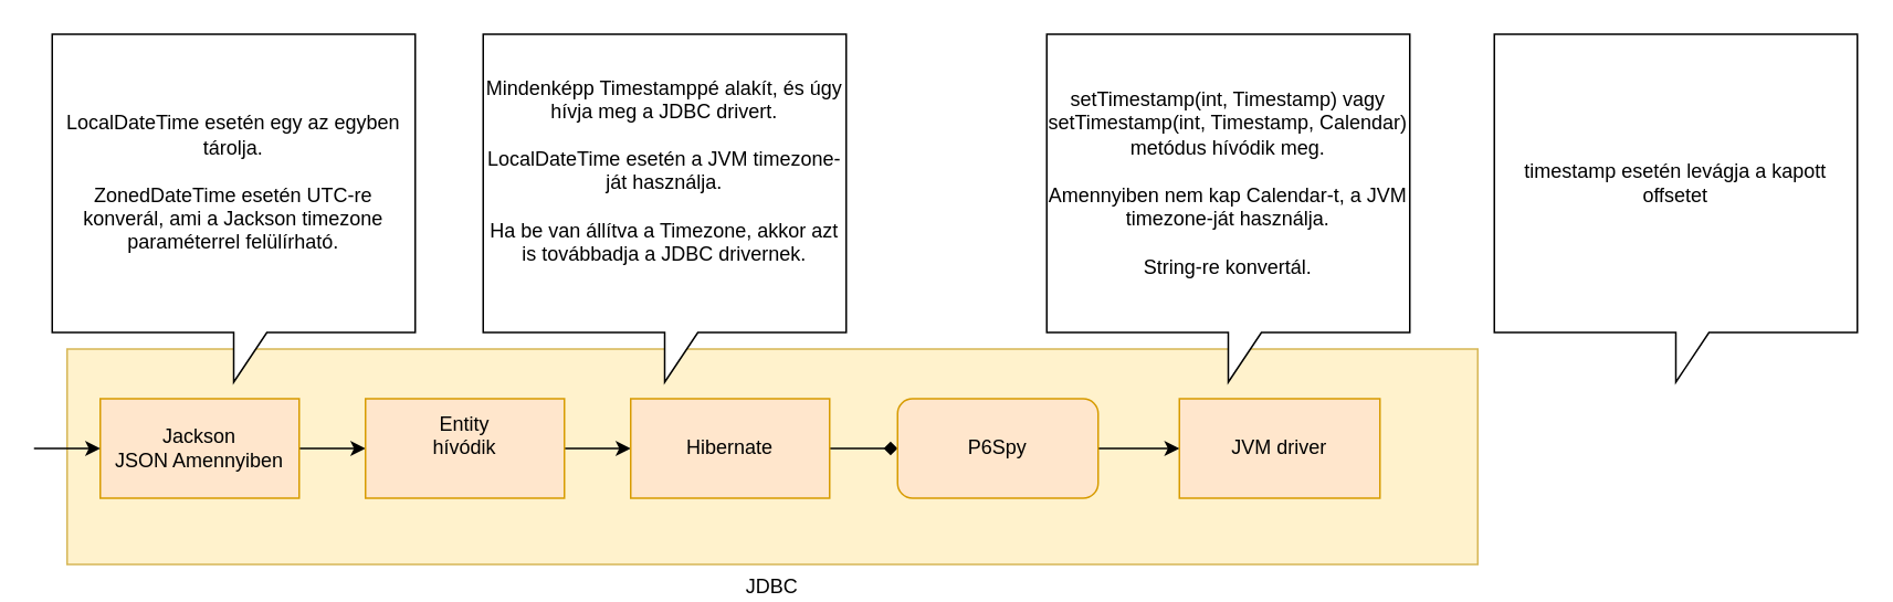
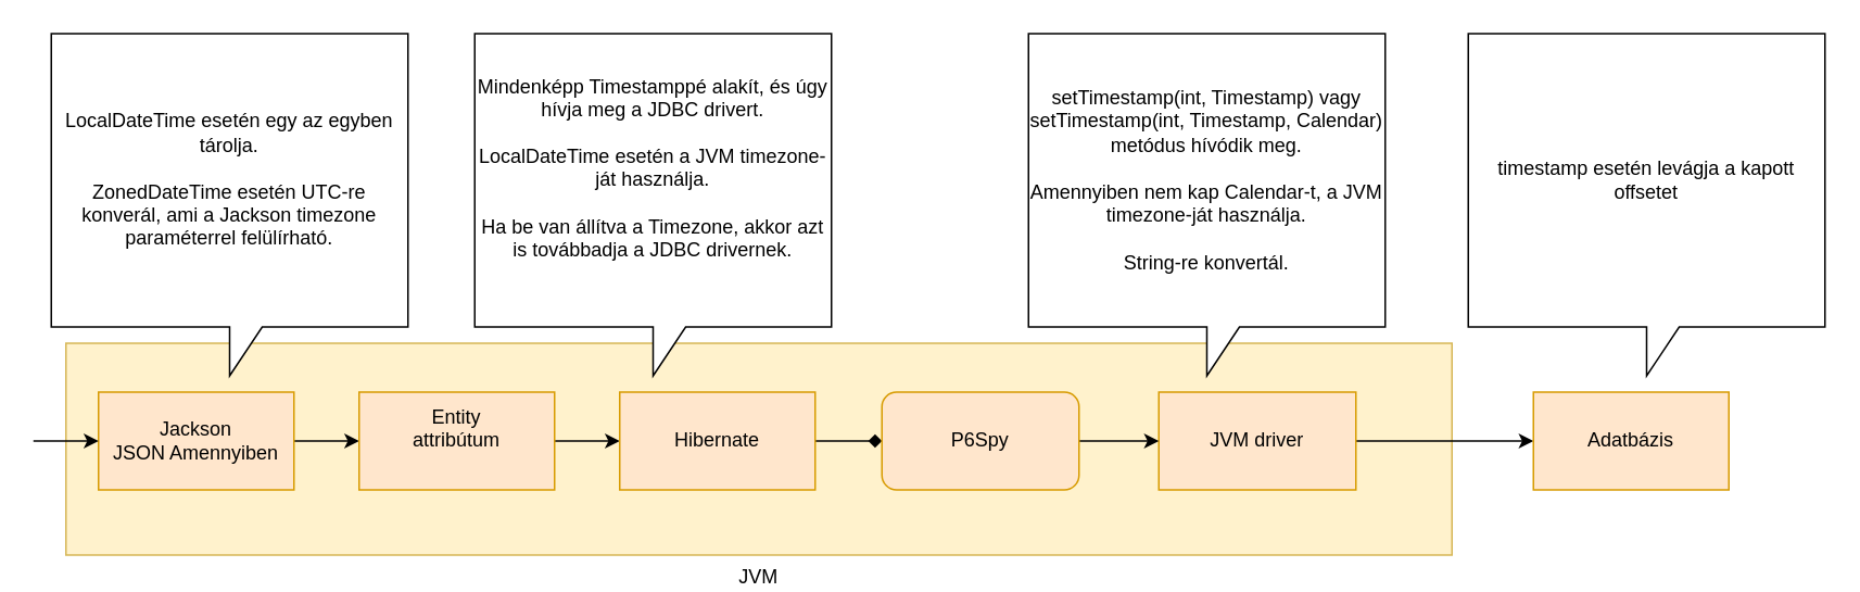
  <mxCell id="0" />
  <mxCell id="1" parent="0" />
- <mxCell id="2" value="JDBC" style="rounded=0;whiteSpace=wrap;html=1;labelPosition=center;verticalLabelPosition=bottom;align=center;verticalAlign=top;fillColor=#fff2cc;strokeColor=#d6b656;" parent="1" vertex="1"><mxGeometry x="40" y="210" width="851" height="130" as="geometry" /></mxCell>
+ <mxCell id="2" value="JVM" style="rounded=0;whiteSpace=wrap;html=1;labelPosition=center;verticalLabelPosition=bottom;align=center;verticalAlign=top;fillColor=#fff2cc;strokeColor=#d6b656;" parent="1" vertex="1"><mxGeometry x="40" y="210" width="851" height="130" as="geometry" /></mxCell>
  <mxCell id="3" style="edgeStyle=orthogonalEdgeStyle;rounded=0;orthogonalLoop=1;jettySize=auto;html=1;exitX=1;exitY=0.5;exitDx=0;exitDy=0;entryX=0;entryY=0.5;entryDx=0;entryDy=0;" parent="1" source="4" target="6" edge="1"><mxGeometry relative="1" as="geometry" /></mxCell>
  <mxCell id="4" value="&lt;div&gt;Jackson&lt;/div&gt;&lt;div&gt;JSON Amennyiben&lt;br&gt;&lt;/div&gt;" style="rounded=0;whiteSpace=wrap;html=1;fillColor=#ffe6cc;strokeColor=#d79b00;" parent="1" vertex="1"><mxGeometry x="60" y="240" width="120" height="60" as="geometry" /></mxCell>
  <mxCell id="5" style="edgeStyle=orthogonalEdgeStyle;rounded=0;orthogonalLoop=1;jettySize=auto;html=1;exitX=1;exitY=0.5;exitDx=0;exitDy=0;" parent="1" source="6" target="8" edge="1"><mxGeometry relative="1" as="geometry" /></mxCell>
- <mxCell id="6" value="&lt;div&gt;Entity&lt;/div&gt;&lt;div&gt;hívódik&lt;br&gt;&lt;/div&gt;&lt;div&gt;&lt;br&gt;&lt;/div&gt;" style="rounded=0;whiteSpace=wrap;html=1;fillColor=#ffe6cc;strokeColor=#d79b00;" parent="1" vertex="1"><mxGeometry x="220" y="240" width="120" height="60" as="geometry" /></mxCell>
+ <mxCell id="6" value="&lt;div&gt;Entity&lt;/div&gt;&lt;div&gt;attribútum&lt;br&gt;&lt;/div&gt;&lt;div&gt;&lt;br&gt;&lt;/div&gt;" style="rounded=0;whiteSpace=wrap;html=1;fillColor=#ffe6cc;strokeColor=#d79b00;" parent="1" vertex="1"><mxGeometry x="220" y="240" width="120" height="60" as="geometry" /></mxCell>
  <mxCell id="7" style="edgeStyle=orthogonalEdgeStyle;rounded=0;orthogonalLoop=1;jettySize=auto;html=1;exitX=1;exitY=0.5;exitDx=0;exitDy=0;endArrow=diamond;" edge="1" parent="1" source="8" target="17"><mxGeometry relative="1" as="geometry" /></mxCell>
  <mxCell id="8" value="&lt;div&gt;Hibernate&lt;/div&gt;" style="rounded=0;whiteSpace=wrap;html=1;fillColor=#ffe6cc;strokeColor=#d79b00;" parent="1" vertex="1"><mxGeometry x="380" y="240" width="120" height="60" as="geometry" /></mxCell>
+ <mxCell id="9" style="edgeStyle=orthogonalEdgeStyle;rounded=0;orthogonalLoop=1;jettySize=auto;html=1;exitX=1;exitY=0.5;exitDx=0;exitDy=0;" parent="1" source="10" target="11" edge="1"><mxGeometry relative="1" as="geometry" /></mxCell>
  <mxCell id="10" value="&lt;div&gt;JVM driver&lt;/div&gt;" style="rounded=0;whiteSpace=wrap;html=1;fillColor=#ffe6cc;strokeColor=#d79b00;" parent="1" vertex="1"><mxGeometry x="711" y="240" width="121" height="60" as="geometry" /></mxCell>
+ <mxCell id="11" value="Adatbázis" style="rounded=0;whiteSpace=wrap;html=1;fillColor=#ffe6cc;strokeColor=#d79b00;" parent="1" vertex="1"><mxGeometry x="941" y="240" width="120" height="60" as="geometry" /></mxCell>
  <mxCell id="12" value="" style="endArrow=classic;html=1;entryX=0;entryY=0.5;entryDx=0;entryDy=0;" parent="1" target="4" edge="1"><mxGeometry width="50" height="50" relative="1" as="geometry"><mxPoint x="20" y="270" as="sourcePoint" /><mxPoint x="460" y="580" as="targetPoint" /></mxGeometry></mxCell>
  <mxCell id="13" value="&lt;div&gt;Mindenképp Timestamppé alakít, és úgy hívja meg a JDBC drivert. &lt;br&gt;&lt;/div&gt;&lt;div&gt;&lt;br&gt;&lt;/div&gt;&lt;div&gt;LocalDateTime esetén a JVM timezone-ját használja.&lt;br&gt;&lt;/div&gt;&lt;div&gt;&lt;br&gt;&lt;/div&gt;&lt;div&gt;Ha be van állítva a Timezone, akkor azt is továbbadja a JDBC drivernek.&lt;br&gt;&lt;/div&gt;&lt;div&gt;&lt;br&gt;&lt;/div&gt;" style="shape=callout;whiteSpace=wrap;html=1;perimeter=calloutPerimeter;rotation=0;" vertex="1" parent="1"><mxGeometry x="291" y="20" width="219" height="210" as="geometry" /></mxCell>
  <mxCell id="14" value="&lt;div&gt;setTimestamp(int, Timestamp) vagy setTimestamp(int, Timestamp, Calendar) metódus hívódik meg.&lt;/div&gt;&lt;div&gt;&lt;br&gt;&lt;/div&gt;&lt;div&gt;Amennyiben nem kap Calendar-t, a JVM timezone-ját használja.&lt;/div&gt;&lt;div&gt;&lt;br&gt;&lt;/div&gt;&lt;div&gt;String-re konvertál.&lt;br&gt;&lt;/div&gt;" style="shape=callout;whiteSpace=wrap;html=1;perimeter=calloutPerimeter;rotation=0;" vertex="1" parent="1"><mxGeometry x="631" y="20" width="219" height="210" as="geometry" /></mxCell>
  <mxCell id="15" value="&lt;div&gt;LocalDateTime esetén egy az egyben tárolja.&lt;/div&gt;&lt;div&gt;&lt;br&gt;&lt;/div&gt;&lt;div&gt;ZonedDateTime esetén UTC-re konverál, ami a Jackson timezone paraméterrel felülírható.&lt;br&gt;&lt;/div&gt;" style="shape=callout;whiteSpace=wrap;html=1;perimeter=calloutPerimeter;rotation=0;" vertex="1" parent="1"><mxGeometry x="31" y="20" width="219" height="210" as="geometry" /></mxCell>
  <mxCell id="16" style="edgeStyle=orthogonalEdgeStyle;rounded=0;orthogonalLoop=1;jettySize=auto;html=1;exitX=1;exitY=0.5;exitDx=0;exitDy=0;" edge="1" parent="1" source="17" target="10"><mxGeometry relative="1" as="geometry" /></mxCell>
  <mxCell id="17" value="P6Spy" style="whiteSpace=wrap;html=1;fillColor=#ffe6cc;strokeColor=#d79b00;rounded=1;" vertex="1" parent="1"><mxGeometry x="541" y="240" width="121" height="60" as="geometry" /></mxCell>
  <mxCell id="18" value="timestamp esetén levágja a kapott offsetet" style="shape=callout;whiteSpace=wrap;html=1;perimeter=calloutPerimeter;rotation=0;" vertex="1" parent="1"><mxGeometry x="901" y="20" width="219" height="210" as="geometry" /></mxCell>
